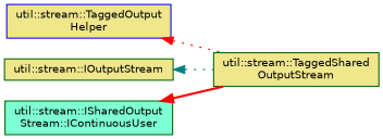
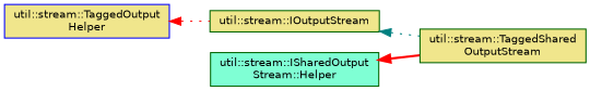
  digraph {
    rankdir=LR
    node [color=darkgreen fillcolor=khaki fontname=Helvetica fontsize=10 shape=box style=filled]
    edge [color=red dir=back fontname=Helvetica fontsize=10 labelfontname=Helvetica labelfontsize=10 style=dotted]
    n1 [fontcolor=black height=0.2 label="util::stream::TaggedShared\lOutputStream" width=0.4]
    n2 [color=blue height=0.2 label="util::stream::TaggedOutput\lHelper" width=0.4]
    n3 [height=0.2 label="util::stream::IOutputStream" width=0.4]
-   n4 [fillcolor=aquamarine height=0.2 label="util::stream::ISharedOutput\lStream::IContinuousUser" width=0.4]
-   n2 -> n1
+   n4 [fillcolor=aquamarine height=0.2 label="util::stream::ISharedOutput\lStream::Helper" width=0.4]
+   n2 -> n3
    n3 -> n1 [color=teal]
    n4 -> n1 [style=bold]
  }
